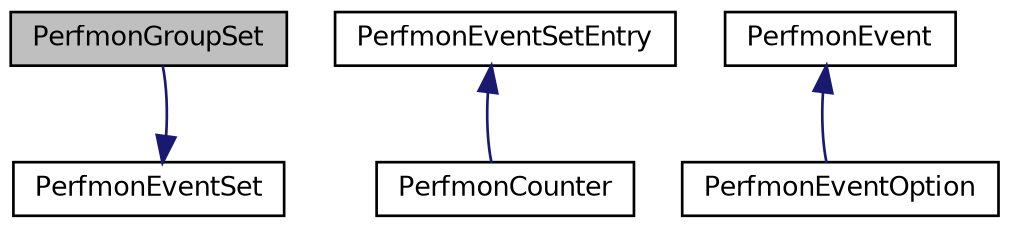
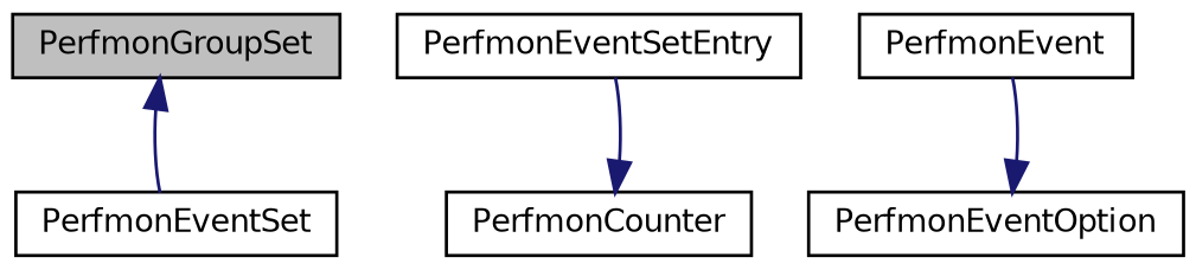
  digraph {
    node [color=black fillcolor=white fontname=Helvetica fontsize=10 shape=record style=filled]
    edge [color=midnightblue dir=back fontname=Helvetica fontsize=10 labelfontname=Helvetica labelfontsize=10 style=solid]
    n1 [fillcolor=grey75 fontcolor=black height=0.2 label=PerfmonGroupSet width=0.4]
    n2 [height=0.2 label=PerfmonEventSet width=0.4]
    n3 [height=0.2 label=PerfmonEventSetEntry width=0.4]
    n4 [height=0.2 label=PerfmonCounter width=0.4]
    n5 [height=0.2 label=PerfmonEvent width=0.4]
    n6 [height=0.2 label=PerfmonEventOption width=0.4]
-   n2 -> n1
-   n3 -> n4
-   n5 -> n6
+   n1 -> n2
+   n4 -> n3
+   n6 -> n5
  }
